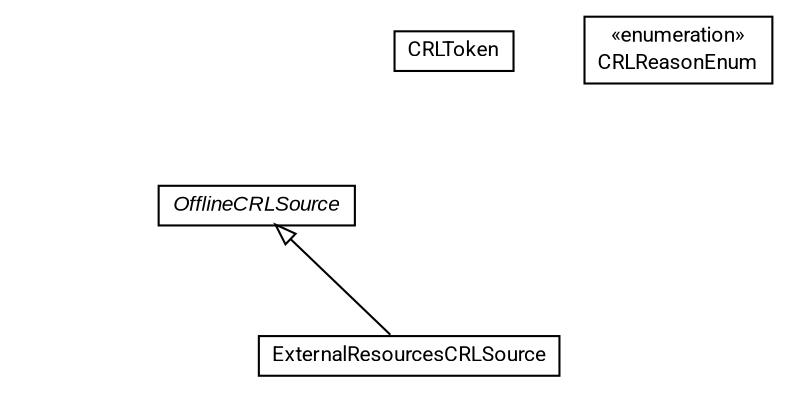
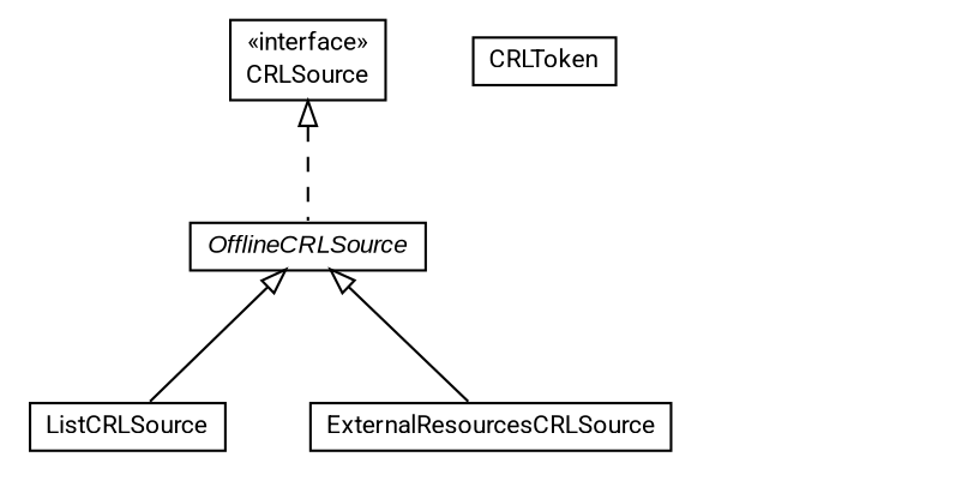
  digraph {
    nodesep=0.25
    ranksep=0.5
    fontname=Roboto
    node [fontcolor=black fontname=Roboto fontsize=10.0 shape=plaintext]
    edge [arrowtail=empty dir=back fontname=Roboto fontsize=10 headport=p labelfontname=arial labelfontsize=10 tailport=p]
    n1 [label=<<table title="eu.europa.esig.dss.x509.crl.OfflineCRLSource" border="0" cellborder="1" cellspacing="0" cellpadding="2" port="p" href="./OfflineCRLSource.html"> 		<tr><td><table border="0" cellspacing="0" cellpadding="1"> <tr><td align="center" balign="center"><font face="arial italic"> OfflineCRLSource </font></td></tr> 		</table></td></tr> 		</table>>]
+   n2 [label=<<table title="eu.europa.esig.dss.x509.crl.ListCRLSource" border="0" cellborder="1" cellspacing="0" cellpadding="2" port="p" href="./ListCRLSource.html"> 		<tr><td><table border="0" cellspacing="0" cellpadding="1"> <tr><td align="center" balign="center"> ListCRLSource </td></tr> 		</table></td></tr> 		</table>>]
    n3 [label=<<table title="eu.europa.esig.dss.x509.crl.ExternalResourcesCRLSource" border="0" cellborder="1" cellspacing="0" cellpadding="2" port="p" href="./ExternalResourcesCRLSource.html"> 		<tr><td><table border="0" cellspacing="0" cellpadding="1"> <tr><td align="center" balign="center"> ExternalResourcesCRLSource </td></tr> 		</table></td></tr> 		</table>>]
    n4 [label=<<table title="eu.europa.esig.dss.x509.crl.CRLToken" border="0" cellborder="1" cellspacing="0" cellpadding="2" port="p" href="./CRLToken.html"> 		<tr><td><table border="0" cellspacing="0" cellpadding="1"> <tr><td align="center" balign="center"> CRLToken </td></tr> 		</table></td></tr> 		</table>>]
-   n6 [label=<<table title="eu.europa.esig.dss.x509.crl.CRLReasonEnum" border="0" cellborder="1" cellspacing="0" cellpadding="2" port="p" href="./CRLReasonEnum.html"> 		<tr><td><table border="0" cellspacing="0" cellpadding="1"> <tr><td align="center" balign="center"> &#171;enumeration&#187; </td></tr> <tr><td align="center" balign="center"> CRLReasonEnum </td></tr> 		</table></td></tr> 		</table>>]
+   n5 [label=<<table title="eu.europa.esig.dss.x509.crl.CRLSource" border="0" cellborder="1" cellspacing="0" cellpadding="2" port="p" href="./CRLSource.html"> 		<tr><td><table border="0" cellspacing="0" cellpadding="1"> <tr><td align="center" balign="center"> &#171;interface&#187; </td></tr> <tr><td align="center" balign="center"> CRLSource </td></tr> 		</table></td></tr> 		</table>>]
+   n1 -> n2
    n1 -> n3
+   n5 -> n1 [style=dashed]
  }
